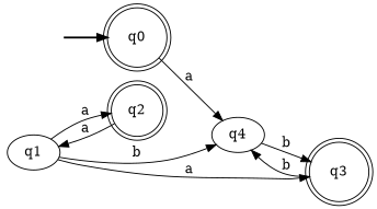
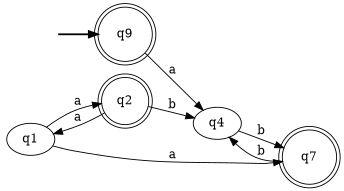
  digraph {
    rankdir=LR
    fake [style=invisible]
-   q0 [root=true shape=doublecircle]
+   q0 [root=true shape=doublecircle label=q9]
    q4
    q2 [shape=doublecircle]
    q1
-   q3 [shape=doublecircle]
+   q3 [shape=doublecircle label=q7]
    fake -> q0 [style=bold]
    q0 -> q4 [label=a]
    q4 -> q3 [label=b]
-   q1 -> q4 [label=b]
+   q2 -> q4 [label=b]
    q2 -> q1 [label=a]
    q1 -> q2 [label=a]
    q1 -> q3 [label=a]
    q3 -> q4 [label=b]
  }
